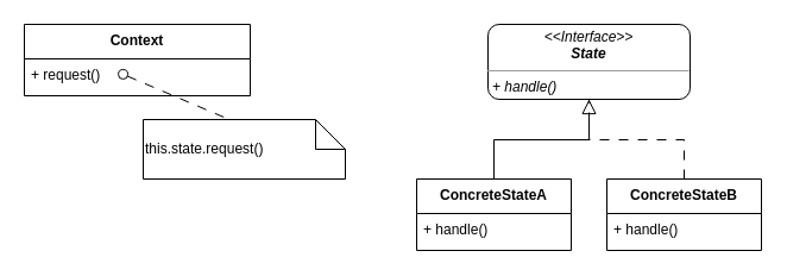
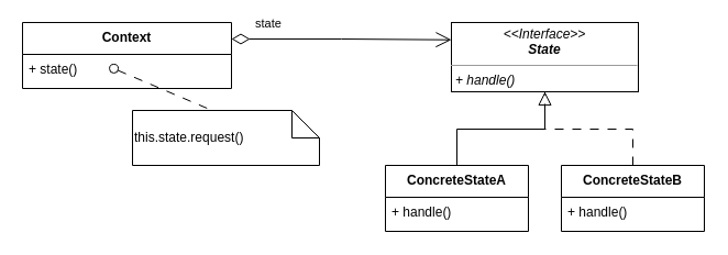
  <mxCell id="0" />
  <mxCell id="1" parent="0" />
- <mxCell id="2" value="&lt;p style=&quot;margin:0px;margin-top:4px;text-align:center;&quot;&gt;&lt;i&gt;&amp;lt;&amp;lt;Interface&amp;gt;&amp;gt;&lt;br&gt;&lt;b&gt;State&lt;/b&gt;&lt;br&gt;&lt;/i&gt;&lt;/p&gt;&lt;hr size=&quot;1&quot;&gt;&lt;p style=&quot;margin:0px;margin-left:4px;&quot;&gt;&lt;/p&gt;&lt;p style=&quot;margin:0px;margin-left:4px;&quot;&gt;&lt;i&gt;+&amp;nbsp;handle()&lt;/i&gt;&lt;/p&gt;" style="verticalAlign=top;align=left;overflow=fill;fontSize=12;fontFamily=Helvetica;html=1;rounded=1;" parent="1" vertex="1"><mxGeometry x="410" y="20" width="170" height="63" as="geometry" /></mxCell>
+ <mxCell id="2" value="&lt;p style=&quot;margin:0px;margin-top:4px;text-align:center;&quot;&gt;&lt;i&gt;&amp;lt;&amp;lt;Interface&amp;gt;&amp;gt;&lt;br&gt;&lt;b&gt;State&lt;/b&gt;&lt;br&gt;&lt;/i&gt;&lt;/p&gt;&lt;hr size=&quot;1&quot;&gt;&lt;p style=&quot;margin:0px;margin-left:4px;&quot;&gt;&lt;/p&gt;&lt;p style=&quot;margin:0px;margin-left:4px;&quot;&gt;&lt;i&gt;+&amp;nbsp;handle()&lt;/i&gt;&lt;/p&gt;" style="verticalAlign=top;align=left;overflow=fill;fontSize=12;fontFamily=Helvetica;html=1;" parent="1" vertex="1"><mxGeometry x="410" y="20" width="170" height="63" as="geometry" /></mxCell>
+ <mxCell id="3" value="state" style="endArrow=open;html=1;endSize=12;startArrow=diamondThin;startSize=14;startFill=0;edgeStyle=orthogonalEdgeStyle;align=left;verticalAlign=bottom;rounded=0;entryX=0;entryY=0.25;entryDx=0;entryDy=0;exitX=1;exitY=0.25;exitDx=0;exitDy=0;" parent="1" source="4" target="2" edge="1"><mxGeometry x="-0.801" y="5" relative="1" as="geometry"><mxPoint x="304" y="-215.75" as="sourcePoint" /><mxPoint x="110" y="-66" as="targetPoint" /><mxPoint as="offset" /></mxGeometry></mxCell>
  <mxCell id="4" value="Context" style="swimlane;fontStyle=1;align=center;verticalAlign=top;childLayout=stackLayout;horizontal=1;startSize=29;horizontalStack=0;resizeParent=1;resizeParentMax=0;resizeLast=0;collapsible=1;marginBottom=0;" parent="1" vertex="1"><mxGeometry x="20" y="20" width="190" height="60" as="geometry" /></mxCell>
- <mxCell id="5" value="+ request()" style="text;strokeColor=none;fillColor=none;align=left;verticalAlign=top;spacingLeft=4;spacingRight=4;overflow=hidden;rotatable=0;points=[[0,0.5],[1,0.5]];portConstraint=eastwest;fontStyle=0" parent="4" vertex="1"><mxGeometry y="29" width="190" height="31" as="geometry" /></mxCell>
+ <mxCell id="5" value="+ state()" style="text;strokeColor=none;fillColor=none;align=left;verticalAlign=top;spacingLeft=4;spacingRight=4;overflow=hidden;rotatable=0;points=[[0,0.5],[1,0.5]];portConstraint=eastwest;fontStyle=0" parent="4" vertex="1"><mxGeometry y="29" width="190" height="31" as="geometry" /></mxCell>
  <mxCell id="6" value="&lt;div style=&quot;border-color: var(--border-color);&quot;&gt;this.state.request()&lt;/div&gt;" style="shape=note2;boundedLbl=1;whiteSpace=wrap;html=1;size=25;verticalAlign=middle;align=left;labelPosition=center;verticalLabelPosition=middle;" parent="1" vertex="1"><mxGeometry x="120" y="100" width="170" height="50" as="geometry" /></mxCell>
  <mxCell id="7" value="" style="html=1;verticalAlign=bottom;labelBackgroundColor=none;startArrow=oval;startFill=0;startSize=8;endArrow=none;rounded=0;dashed=1;dashPattern=8 8;entryX=0;entryY=0;entryDx=72.5;entryDy=0;entryPerimeter=0;exitX=0.632;exitY=0.677;exitDx=0;exitDy=0;exitPerimeter=0;" parent="1" target="6" edge="1"><mxGeometry x="-0.055" y="19" relative="1" as="geometry"><mxPoint x="103.08" y="61.987" as="sourcePoint" /><mxPoint x="165.5" y="107" as="targetPoint" /><mxPoint x="-1" as="offset" /></mxGeometry></mxCell>
  <mxCell id="8" value="ConcreteStateA" style="swimlane;fontStyle=1;align=center;verticalAlign=top;childLayout=stackLayout;horizontal=1;startSize=29;horizontalStack=0;resizeParent=1;resizeParentMax=0;resizeLast=0;collapsible=1;marginBottom=0;" parent="1" vertex="1"><mxGeometry x="350" y="150" width="130" height="60" as="geometry" /></mxCell>
  <mxCell id="9" value="+ handle()" style="text;strokeColor=none;fillColor=none;align=left;verticalAlign=top;spacingLeft=4;spacingRight=4;overflow=hidden;rotatable=0;points=[[0,0.5],[1,0.5]];portConstraint=eastwest;fontStyle=0" parent="8" vertex="1"><mxGeometry y="29" width="130" height="31" as="geometry" /></mxCell>
  <mxCell id="10" value="ConcreteStateB" style="swimlane;fontStyle=1;align=center;verticalAlign=top;childLayout=stackLayout;horizontal=1;startSize=29;horizontalStack=0;resizeParent=1;resizeParentMax=0;resizeLast=0;collapsible=1;marginBottom=0;" parent="1" vertex="1"><mxGeometry x="510" y="150" width="130" height="60" as="geometry" /></mxCell>
  <mxCell id="11" value="+ handle()" style="text;strokeColor=none;fillColor=none;align=left;verticalAlign=top;spacingLeft=4;spacingRight=4;overflow=hidden;rotatable=0;points=[[0,0.5],[1,0.5]];portConstraint=eastwest;fontStyle=0" parent="10" vertex="1"><mxGeometry y="29" width="130" height="31" as="geometry" /></mxCell>
  <mxCell id="12" value="" style="endArrow=none;endSize=10;endFill=0;shadow=0;strokeWidth=1;rounded=0;edgeStyle=elbowEdgeStyle;elbow=vertical;dashed=1;dashPattern=8 8;labelBackgroundColor=none;fontColor=default;entryX=0.5;entryY=1;entryDx=0;entryDy=0;" parent="1" source="10" target="2" edge="1"><mxGeometry width="160" relative="1" as="geometry"><mxPoint x="495" y="-80" as="sourcePoint" /><mxPoint x="404" y="-168" as="targetPoint" /></mxGeometry></mxCell>
  <mxCell id="13" value="" style="endArrow=block;endSize=10;endFill=0;shadow=0;strokeWidth=1;rounded=0;edgeStyle=elbowEdgeStyle;elbow=vertical;dashed=0;dashPattern=8 8;labelBackgroundColor=none;fontColor=default;entryX=0.5;entryY=1;entryDx=0;entryDy=0;" parent="1" source="8" target="2" edge="1"><mxGeometry width="160" relative="1" as="geometry"><mxPoint x="580" y="160" as="sourcePoint" /><mxPoint x="505" y="93" as="targetPoint" /></mxGeometry></mxCell>
